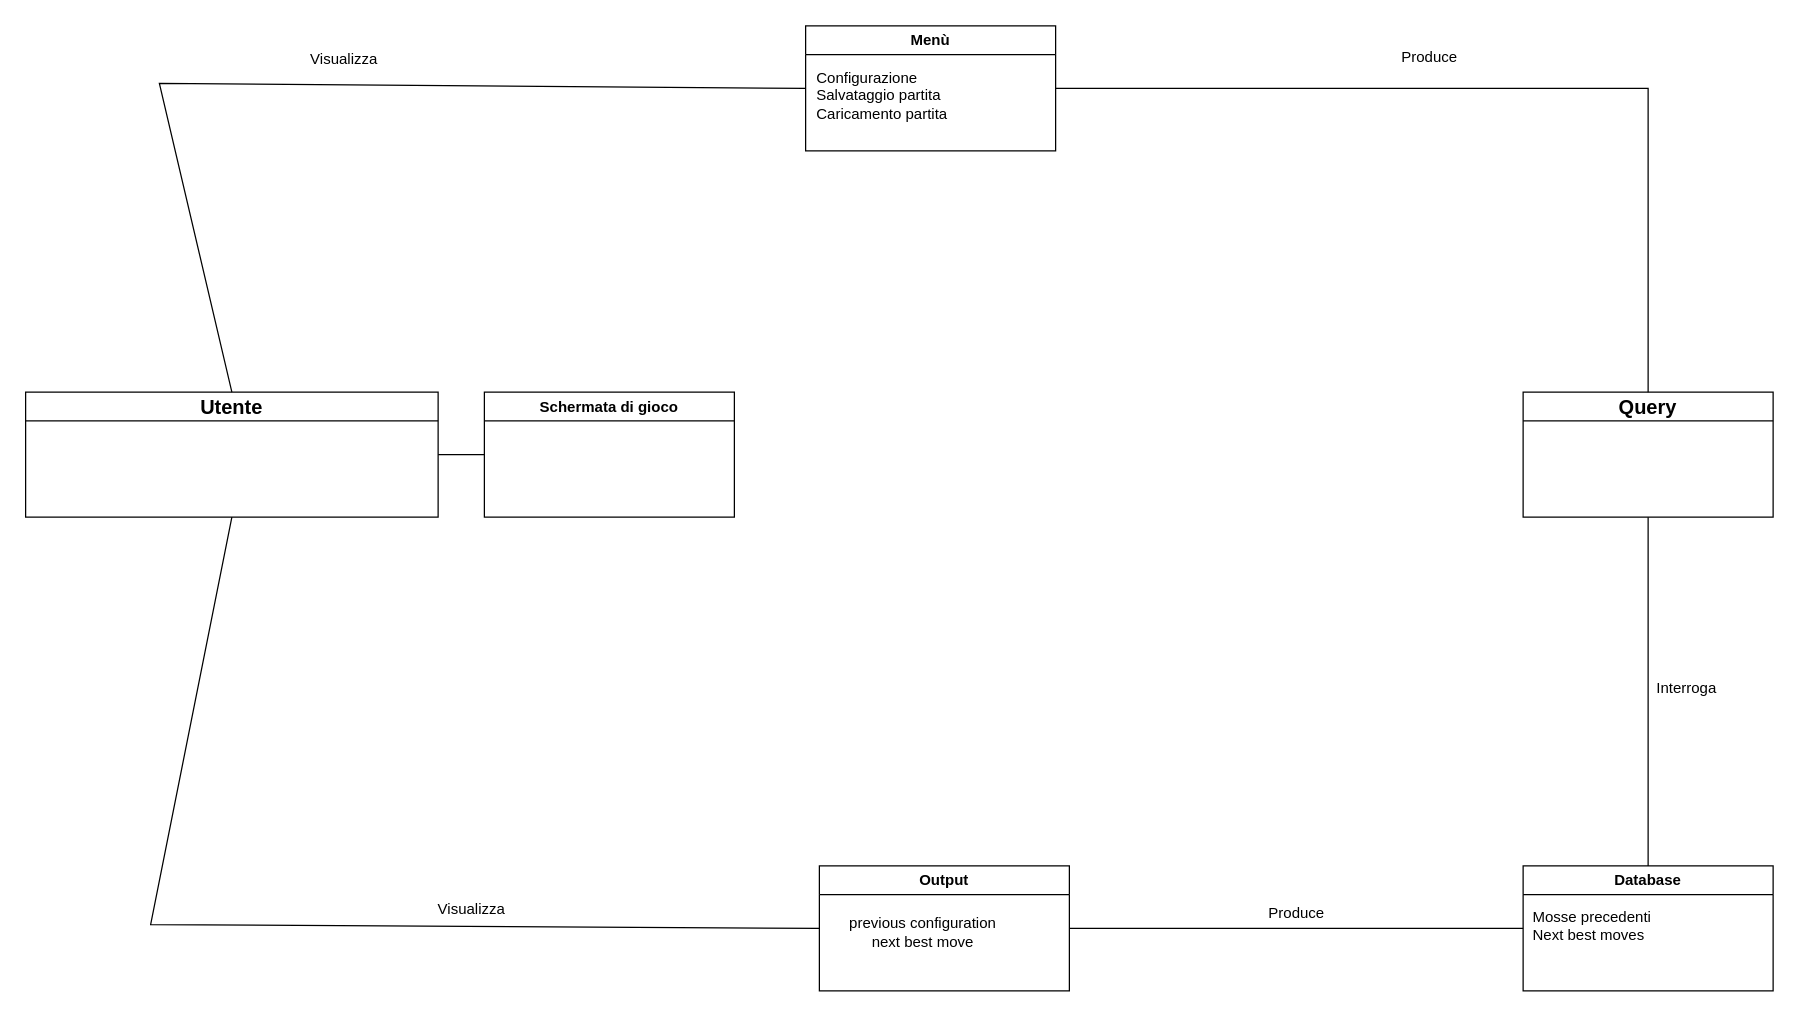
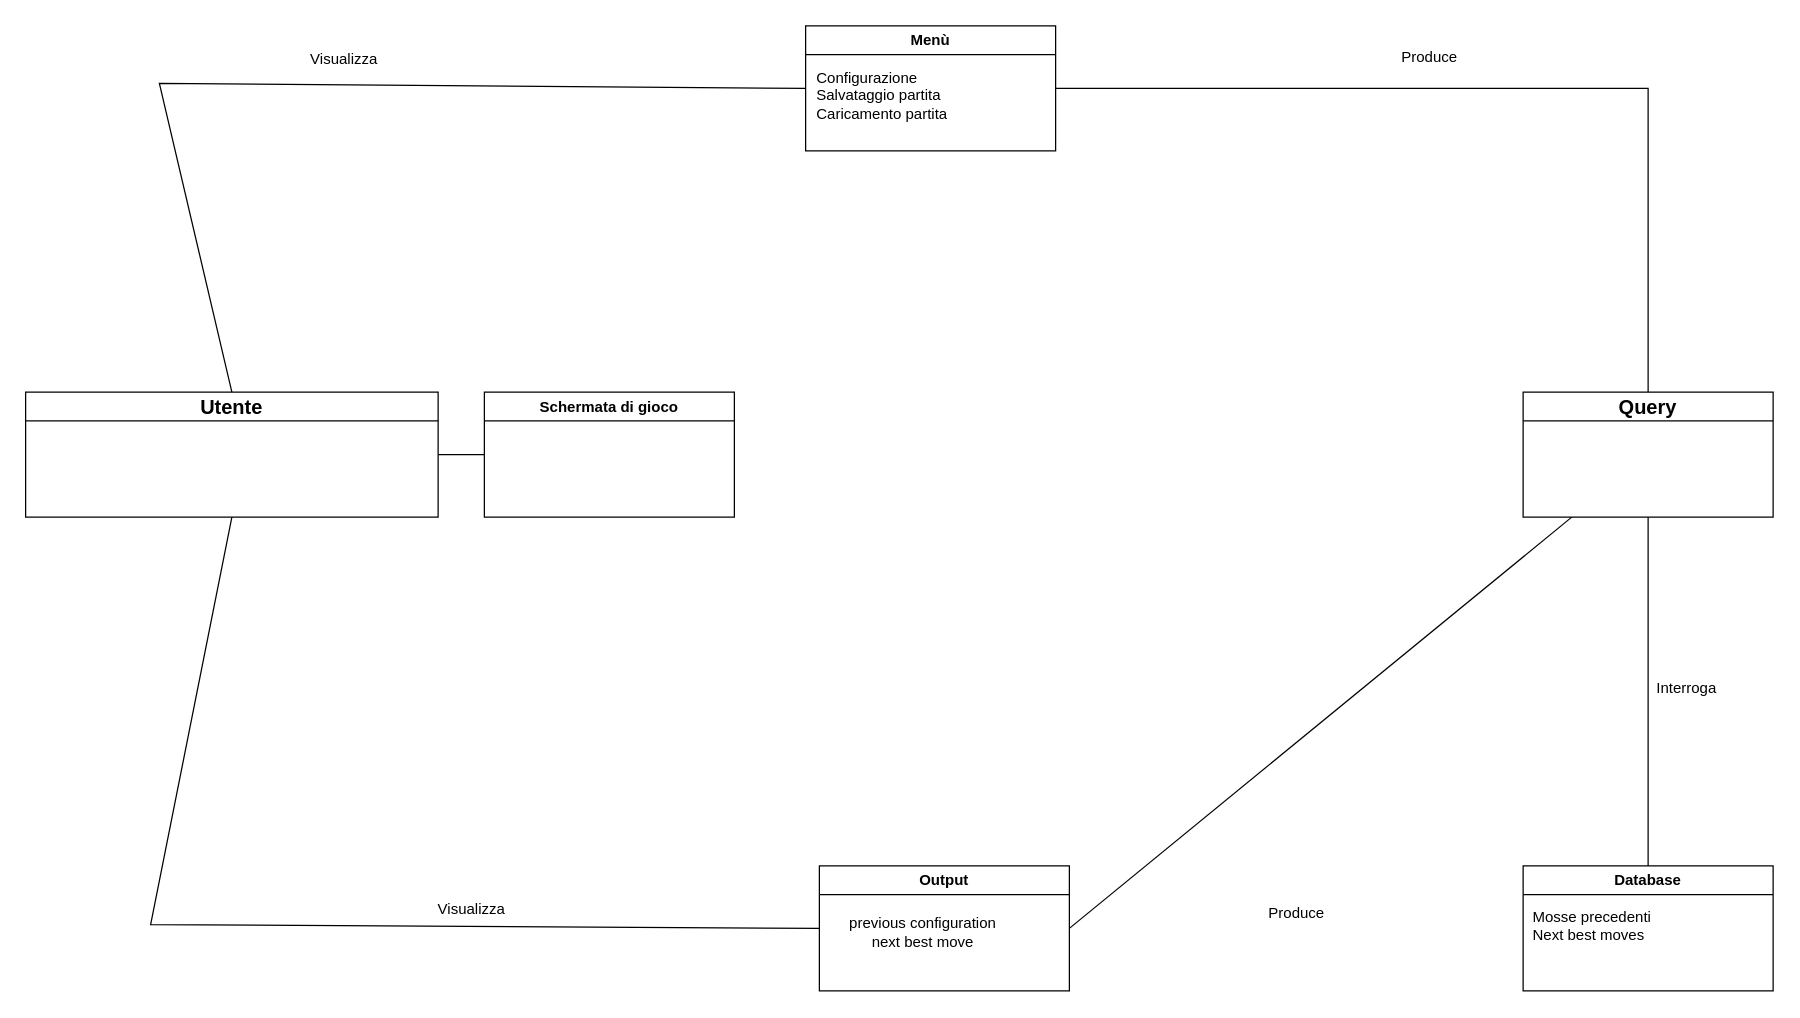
  <mxCell id="0" />
  <mxCell id="1" parent="0" />
  <mxCell id="2" style="edgeStyle=none;curved=1;rounded=0;orthogonalLoop=1;jettySize=auto;html=1;exitX=1;exitY=0.5;exitDx=0;exitDy=0;entryX=0;entryY=0.5;entryDx=0;entryDy=0;fontSize=12;startSize=8;endSize=8;strokeColor=none;" parent="1" source="3" edge="1"><mxGeometry relative="1" as="geometry"><mxPoint x="655" y="363" as="targetPoint" /></mxGeometry></mxCell>
  <mxCell id="3" value="Utente" style="swimlane;whiteSpace=wrap;html=1;fontSize=16;movable=1;resizable=1;rotatable=1;deletable=1;editable=1;locked=0;connectable=1;" parent="1" vertex="1"><mxGeometry x="20" y="313" width="330" height="100" as="geometry" /></mxCell>
  <mxCell id="4" value="Query" style="swimlane;whiteSpace=wrap;html=1;fontSize=16;" parent="1" vertex="1"><mxGeometry x="1218" width="200" height="100" as="geometry" y="313" /></mxCell>
  <mxCell id="5" value="Menù" style="swimlane;whiteSpace=wrap;html=1;" parent="1" vertex="1"><mxGeometry x="644" y="20" width="200" height="100" as="geometry" /></mxCell>
  <mxCell id="6" value="Configurazione&lt;br&gt;Salvataggio partita&lt;br&gt;Caricamento partita" style="text;html=1;strokeColor=none;fillColor=none;align=left;verticalAlign=middle;whiteSpace=wrap;rounded=0;" vertex="1" parent="5"><mxGeometry x="7" y="41" width="130" height="30" as="geometry" /></mxCell>
  <mxCell id="7" value="" style="endArrow=none;html=1;rounded=0;exitX=0.5;exitY=0;exitDx=0;exitDy=0;entryX=0;entryY=0.5;entryDx=0;entryDy=0;" parent="1" source="3" target="5" edge="1"><mxGeometry width="50" height="50" relative="1" as="geometry"><mxPoint x="536" y="101" as="sourcePoint" /><mxPoint x="586" y="51" as="targetPoint" /><Array as="points"><mxPoint x="127" y="66" /></Array></mxGeometry></mxCell>
  <mxCell id="8" value="Interroga" style="text;html=1;strokeColor=none;fillColor=none;align=center;verticalAlign=middle;whiteSpace=wrap;rounded=0;" parent="1" vertex="1"><mxGeometry x="1319" y="535" width="60" height="30" as="geometry" /></mxCell>
  <mxCell id="9" value="" style="endArrow=none;html=1;rounded=0;exitX=0.5;exitY=1;exitDx=0;exitDy=0;entryX=0.5;entryY=0;entryDx=0;entryDy=0;" parent="1" source="4" edge="1" target="10"><mxGeometry width="50" height="50" relative="1" as="geometry"><mxPoint x="1602" y="723" as="sourcePoint" /><mxPoint x="1652" y="673" as="targetPoint" /></mxGeometry></mxCell>
  <mxCell id="10" value="Database" style="swimlane;whiteSpace=wrap;html=1;" parent="1" vertex="1"><mxGeometry x="1218" y="692" width="200" height="100" as="geometry" /></mxCell>
  <mxCell id="11" value="Mosse precedenti&lt;br&gt;Next best moves" style="text;html=1;strokeColor=none;fillColor=none;align=left;verticalAlign=middle;whiteSpace=wrap;rounded=0;" vertex="1" parent="10"><mxGeometry x="6" y="33" width="111" height="30" as="geometry" /></mxCell>
  <mxCell id="12" value="Output" style="swimlane;whiteSpace=wrap;html=1;" vertex="1" parent="1"><mxGeometry x="655" y="692" width="200" height="100" as="geometry" /></mxCell>
  <mxCell id="13" value="previous configuration&lt;br&gt;next best move" style="text;html=1;strokeColor=none;fillColor=none;align=center;verticalAlign=middle;whiteSpace=wrap;rounded=0;" vertex="1" parent="12"><mxGeometry x="4" y="38" width="158" height="30" as="geometry" /></mxCell>
- <mxCell id="14" value="" style="endArrow=none;html=1;rounded=0;exitX=1;exitY=0.5;exitDx=0;exitDy=0;entryX=0;entryY=0.5;entryDx=0;entryDy=0;" edge="1" parent="1" source="12" target="10"><mxGeometry width="50" height="50" relative="1" as="geometry"><mxPoint x="937" y="837" as="sourcePoint" /><mxPoint x="987" y="787" as="targetPoint" /></mxGeometry></mxCell>
+ <mxCell id="14" value="" style="endArrow=none;html=1;rounded=0;exitX=1;exitY=0.5;exitDx=0;exitDy=0;" edge="1" parent="1" source="12" target="4"><mxGeometry width="50" height="50" relative="1" as="geometry"><mxPoint x="937" y="837" as="sourcePoint" /><mxPoint x="987" y="787" as="targetPoint" /></mxGeometry></mxCell>
  <mxCell id="15" value="Produce" style="text;html=1;strokeColor=none;fillColor=none;align=center;verticalAlign=middle;whiteSpace=wrap;rounded=0;" vertex="1" parent="1"><mxGeometry x="1007" y="715" width="60" height="30" as="geometry" /></mxCell>
  <mxCell id="16" value="" style="endArrow=none;html=1;rounded=0;entryX=0;entryY=0.5;entryDx=0;entryDy=0;exitX=0.5;exitY=1;exitDx=0;exitDy=0;" edge="1" parent="1" source="3" target="12"><mxGeometry width="50" height="50" relative="1" as="geometry"><mxPoint x="93" y="706" as="sourcePoint" /><mxPoint x="615" y="760" as="targetPoint" /><Array as="points"><mxPoint x="120" y="739" /></Array></mxGeometry></mxCell>
  <mxCell id="17" value="Visualizza" style="text;html=1;strokeColor=none;fillColor=none;align=center;verticalAlign=middle;whiteSpace=wrap;rounded=0;" vertex="1" parent="1"><mxGeometry x="347" y="712" width="60" height="30" as="geometry" /></mxCell>
  <mxCell id="18" value="Schermata di gioco" style="swimlane;whiteSpace=wrap;html=1;" vertex="1" parent="1"><mxGeometry x="387" width="200" height="100" as="geometry" y="313" /></mxCell>
  <mxCell id="19" value="" style="endArrow=none;html=1;rounded=0;exitX=1;exitY=0.5;exitDx=0;exitDy=0;entryX=0;entryY=0.5;entryDx=0;entryDy=0;" edge="1" parent="1" source="3" target="18"><mxGeometry width="50" height="50" relative="1" as="geometry"><mxPoint x="294" y="235" as="sourcePoint" /><mxPoint x="344" y="185" as="targetPoint" /></mxGeometry></mxCell>
  <mxCell id="20" value="Visualizza" style="text;html=1;strokeColor=none;fillColor=none;align=center;verticalAlign=middle;whiteSpace=wrap;rounded=0;" vertex="1" parent="1"><mxGeometry x="245" y="32" width="60" height="30" as="geometry" /></mxCell>
  <mxCell id="21" value="" style="endArrow=none;html=1;rounded=0;exitX=1;exitY=0.5;exitDx=0;exitDy=0;entryX=0.5;entryY=0;entryDx=0;entryDy=0;" edge="1" parent="1" source="5" target="4"><mxGeometry width="50" height="50" relative="1" as="geometry"><mxPoint x="956" y="244" as="sourcePoint" /><mxPoint x="1006" y="194" as="targetPoint" /><Array as="points"><mxPoint x="1318" y="70" /></Array></mxGeometry></mxCell>
  <mxCell id="22" value="Produce" style="text;strokeColor=none;fillColor=none;align=left;verticalAlign=middle;spacingLeft=4;spacingRight=4;overflow=hidden;points=[[0,0.5],[1,0.5]];portConstraint=eastwest;rotatable=0;whiteSpace=wrap;html=1;" vertex="1" parent="1"><mxGeometry x="1115" y="30" width="80" height="30" as="geometry" /></mxCell>
